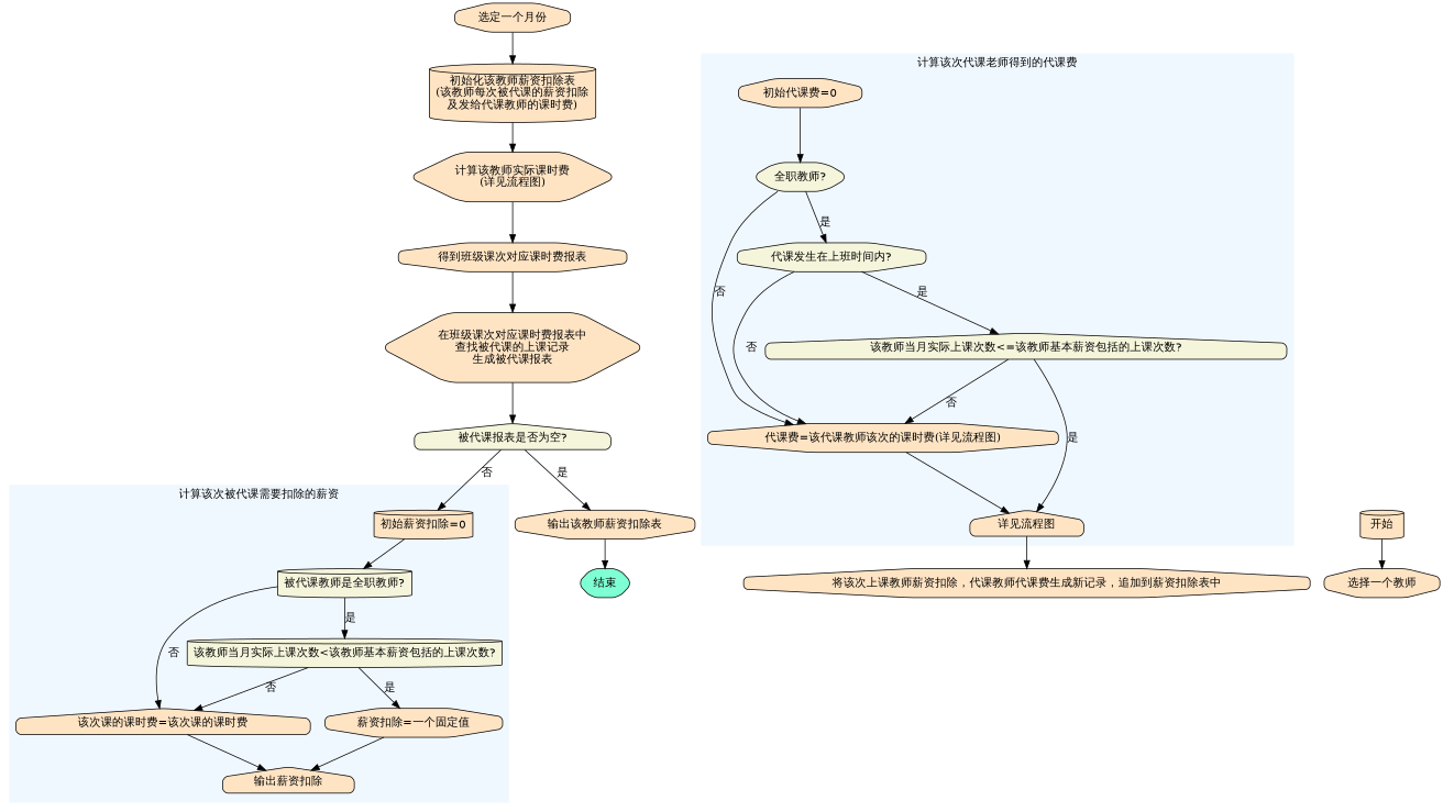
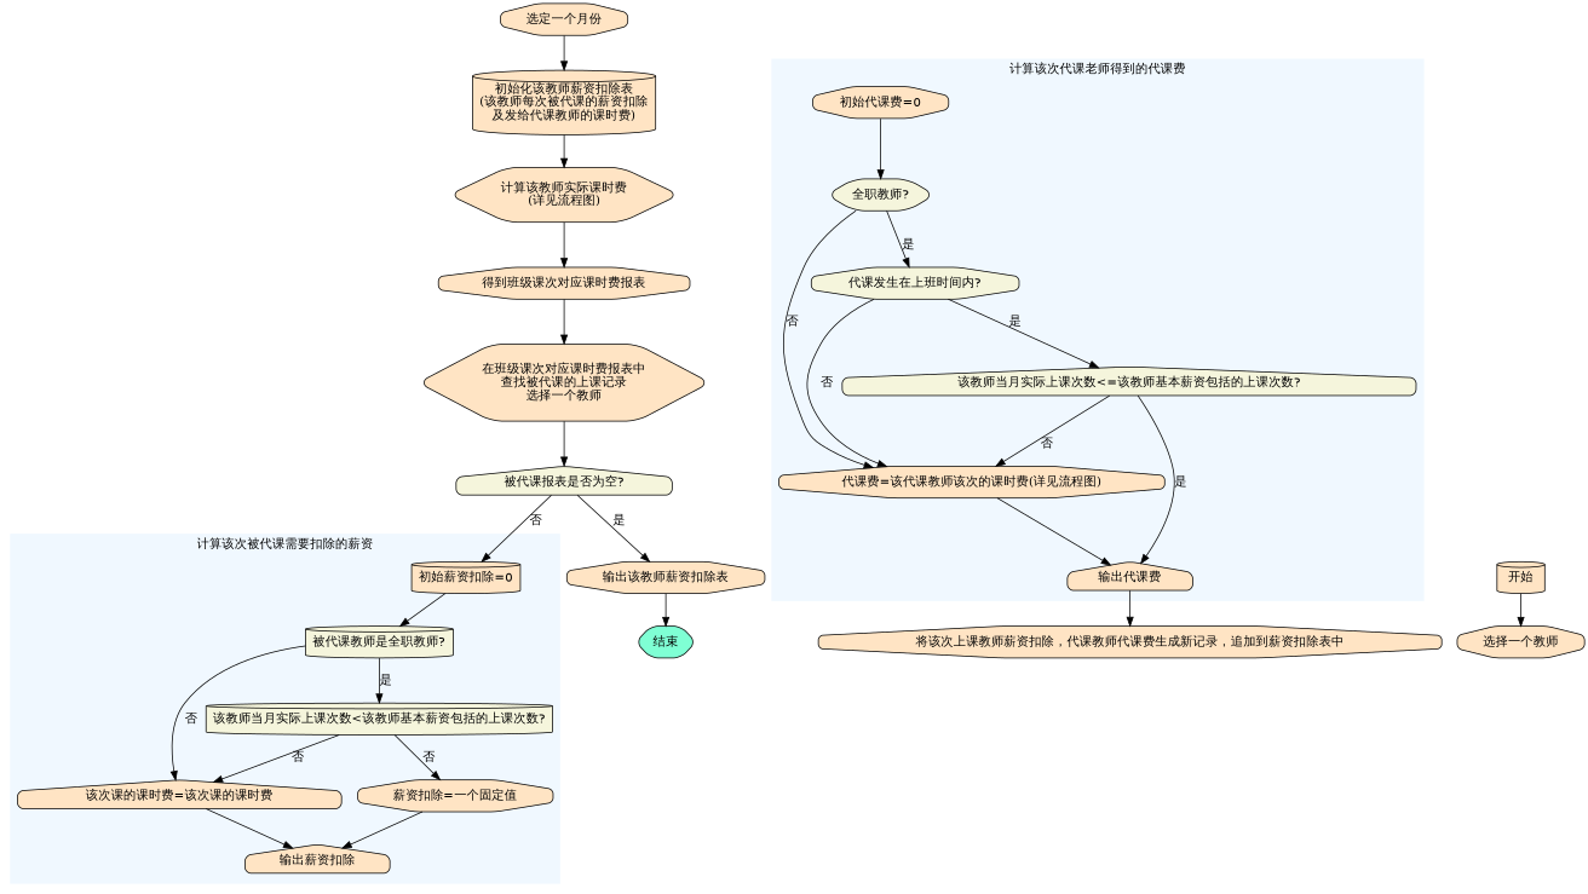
  digraph {
    node [fillcolor=bisque shape=octagon style="rounded,filled"]
    n1 [label="初始薪资扣除=0" shape=cylinder]
    n2 [label="该次课的课时费=该次课的课时费" shape=house]
    n3 [label="薪资扣除=一个固定值"]
    n4 [label="输出薪资扣除" shape=house]
    n5 [fillcolor=beige label="被代课教师是全职教师?" shape=cylinder]
    n6 [fillcolor=beige label="该教师当月实际上课次数<该教师基本薪资包括的上课次数?" shape=cylinder]
    n7 [fillcolor=aquamarine label="结束" shape=hexagon]
    n8 [label="初始代课费=0"]
    n9 [label="代课费=该代课教师该次的课时费(详见流程图)"]
-   n10 [label="详见流程图" shape=house]
+   n10 [label="输出代课费" shape=house]
    n11 [fillcolor=beige label="全职教师?" shape=hexagon]
    n12 [fillcolor=beige label="代课发生在上班时间内?"]
    n13 [fillcolor=beige label="该教师当月实际上课次数<=该教师基本薪资包括的上课次数?" shape=house]
    n14 [label="将该次上课教师薪资扣除，代课教师代课费生成新记录，追加到薪资扣除表中"]
    n15 [label="开始" shape=cylinder]
    n16 [label="选择一个教师"]
    n17 [label="选定一个月份"]
    n18 [label="初始化该教师薪资扣除表\n(该教师每次被代课的薪资扣除\n及发给代课教师的课时费)" shape=cylinder]
    n19 [label="计算该教师实际课时费\n(详见流程图)" shape=hexagon]
    n20 [label="得到班级课次对应课时费报表"]
-   n21 [label="在班级课次对应课时费报表中\n查找被代课的上课记录\n生成被代课报表" shape=hexagon]
+   n21 [label="在班级课次对应课时费报表中\n查找被代课的上课记录\n选择一个教师" shape=hexagon]
    n22 [fillcolor=beige label="被代课报表是否为空?" shape=house]
    n23 [label="输出该教师薪资扣除表"]
    subgraph cluster_1 {
      color=aliceblue
      label="计算该次被代课需要扣除的薪资"
      style=filled
      n1
      n2
      n3
      n4
      n5
      n6
    }
    subgraph sub_2 {
      rank=max
      n7
    }
    subgraph cluster_3 {
      color=aliceblue
      label="计算该次代课老师得到的代课费"
      style=filled
      n8
      n9
      n10
      n11
      n12
      n13
    }
    n1 -> n5
    n2 -> n4
    n3 -> n4
    n5 -> n2 [label="否"]
    n5 -> n6 [label="是"]
    n6 -> n2 [label="否"]
-   n6 -> n3 [label="是"]
+   n6 -> n3 [label="否"]
    n8 -> n11
    n9 -> n10
    n10 -> n14
    n11 -> n9 [label="否"]
    n11 -> n12 [label="是"]
    n12 -> n9 [label="否"]
    n12 -> n13 [label="是"]
    n13 -> n9 [label="否"]
    n13 -> n10 [label="是"]
    n15 -> n16
    n17 -> n18
    n18 -> n19
    n19 -> n20
    n20 -> n21
    n21 -> n22
    n22 -> n1 [label="否"]
    n22 -> n23 [label="是"]
    n23 -> n7
  }
